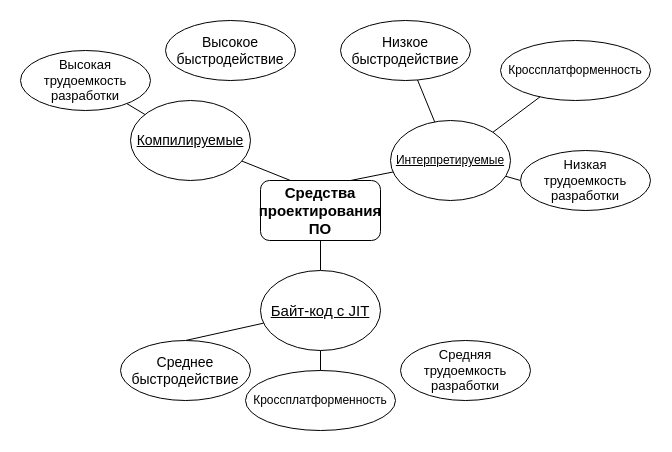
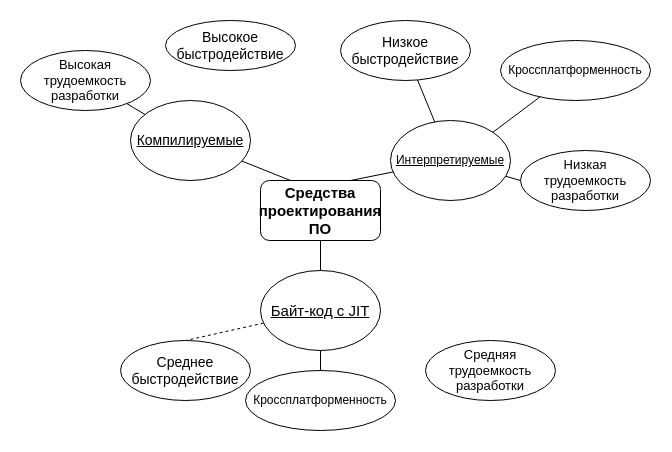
  <mxCell id="0" />
  <mxCell id="1" parent="0" />
  <mxCell id="2" value="Средства проектирования ПО" style="rounded=1;whiteSpace=wrap;html=1;fontSize=15;fontStyle=1" parent="1" vertex="1"><mxGeometry x="260" y="180" width="120" height="60" as="geometry" /></mxCell>
  <mxCell id="3" style="rounded=0;orthogonalLoop=1;jettySize=auto;html=1;entryX=0.25;entryY=0;entryDx=0;entryDy=0;endArrow=none;endFill=0;" parent="1" source="4" target="2" edge="1"><mxGeometry relative="1" as="geometry" /></mxCell>
  <mxCell id="4" value="Компилируемые" style="ellipse;whiteSpace=wrap;html=1;fontSize=14;fontStyle=4" parent="1" vertex="1"><mxGeometry x="130" y="100" width="120" height="80" as="geometry" /></mxCell>
  <mxCell id="5" style="rounded=0;orthogonalLoop=1;jettySize=auto;html=1;entryX=0.75;entryY=0;entryDx=0;entryDy=0;endArrow=none;endFill=0;" parent="1" source="7" target="2" edge="1"><mxGeometry relative="1" as="geometry" /></mxCell>
  <mxCell id="6" style="rounded=0;orthogonalLoop=1;jettySize=auto;html=1;entryX=0;entryY=0.5;entryDx=0;entryDy=0;endArrow=none;endFill=0;" parent="1" source="7" target="19" edge="1"><mxGeometry relative="1" as="geometry" /></mxCell>
  <mxCell id="7" value="Интерпретируемые" style="ellipse;whiteSpace=wrap;html=1;fontSize=12;fontStyle=4" parent="1" vertex="1"><mxGeometry x="390" y="120" width="120" height="80" as="geometry" /></mxCell>
  <mxCell id="8" style="edgeStyle=orthogonalEdgeStyle;rounded=0;orthogonalLoop=1;jettySize=auto;html=1;entryX=0.5;entryY=1;entryDx=0;entryDy=0;endArrow=none;endFill=0;" parent="1" source="11" target="2" edge="1"><mxGeometry relative="1" as="geometry" /></mxCell>
- <mxCell id="9" style="rounded=0;orthogonalLoop=1;jettySize=auto;html=1;entryX=0.5;entryY=0;entryDx=0;entryDy=0;endArrow=none;endFill=0;" parent="1" source="11" target="20" edge="1"><mxGeometry relative="1" as="geometry" /></mxCell>
+ <mxCell id="9" style="rounded=0;orthogonalLoop=1;jettySize=auto;html=1;entryX=0.5;entryY=0;entryDx=0;entryDy=0;endArrow=none;endFill=0;dashed=1;" parent="1" source="11" target="20" edge="1"><mxGeometry relative="1" as="geometry" /></mxCell>
  <mxCell id="10" style="edgeStyle=orthogonalEdgeStyle;rounded=0;orthogonalLoop=1;jettySize=auto;html=1;entryX=0.5;entryY=0;entryDx=0;entryDy=0;endArrow=none;endFill=0;" parent="1" source="11" target="22" edge="1"><mxGeometry relative="1" as="geometry" /></mxCell>
  <mxCell id="11" value="Байт-код с JIT" style="ellipse;whiteSpace=wrap;html=1;fontSize=15;fontStyle=4" parent="1" vertex="1"><mxGeometry x="260" y="270" width="120" height="80" as="geometry" /></mxCell>
- <mxCell id="12" value="Высокое быстродействие" style="ellipse;whiteSpace=wrap;html=1;fontSize=14;" parent="1" vertex="1"><mxGeometry x="165" y="20" width="130" height="60" as="geometry" /></mxCell>
+ <mxCell id="12" value="Высокое быстродействие" style="ellipse;whiteSpace=wrap;html=1;fontSize=14;" parent="1" vertex="1"><mxGeometry x="165" y="20" width="130" height="50" as="geometry" /></mxCell>
  <mxCell id="13" style="rounded=0;orthogonalLoop=1;jettySize=auto;html=1;endArrow=none;endFill=0;" parent="1" source="14" target="4" edge="1"><mxGeometry relative="1" as="geometry" /></mxCell>
  <mxCell id="14" value="Высокая &lt;br style=&quot;font-size: 13px;&quot;&gt;трудоемкость разработки" style="ellipse;whiteSpace=wrap;html=1;fontSize=13;" parent="1" vertex="1"><mxGeometry x="20" y="50" width="130" height="60" as="geometry" /></mxCell>
  <mxCell id="15" style="rounded=0;orthogonalLoop=1;jettySize=auto;html=1;endArrow=none;endFill=0;" parent="1" source="16" target="7" edge="1"><mxGeometry relative="1" as="geometry" /></mxCell>
  <mxCell id="16" value="Низкое быстродействие" style="ellipse;whiteSpace=wrap;html=1;fontSize=14;" parent="1" vertex="1"><mxGeometry x="340" y="20" width="130" height="60" as="geometry" /></mxCell>
  <mxCell id="17" style="rounded=0;orthogonalLoop=1;jettySize=auto;html=1;entryX=1;entryY=0;entryDx=0;entryDy=0;endArrow=none;endFill=0;" parent="1" source="18" target="7" edge="1"><mxGeometry relative="1" as="geometry" /></mxCell>
  <mxCell id="18" value="Кроссплатформенность" style="ellipse;whiteSpace=wrap;html=1;fontSize=12;" parent="1" vertex="1"><mxGeometry x="500" y="40" width="150" height="60" as="geometry" /></mxCell>
  <mxCell id="19" value="Низкая&lt;br style=&quot;font-size: 13px;&quot;&gt;трудоемкость разработки" style="ellipse;whiteSpace=wrap;html=1;fontSize=13;" parent="1" vertex="1"><mxGeometry x="520" y="150" width="130" height="60" as="geometry" /></mxCell>
  <mxCell id="20" value="Среднее быстродействие" style="ellipse;whiteSpace=wrap;html=1;fontSize=14;" parent="1" vertex="1"><mxGeometry x="120" y="340" width="130" height="60" as="geometry" /></mxCell>
- <mxCell id="21" value="Средняя&lt;br style=&quot;font-size: 13px;&quot;&gt;трудоемкость разработки" style="ellipse;whiteSpace=wrap;html=1;fontSize=13;" parent="1" vertex="1"><mxGeometry x="400" y="340" width="130" height="60" as="geometry" /></mxCell>
+ <mxCell id="21" value="Средняя&lt;br style=&quot;font-size: 13px;&quot;&gt;трудоемкость разработки" style="ellipse;whiteSpace=wrap;html=1;fontSize=13;" parent="1" vertex="1"><mxGeometry x="425" y="340" width="130" height="60" as="geometry" /></mxCell>
  <mxCell id="22" value="Кроссплатформенность" style="ellipse;whiteSpace=wrap;html=1;" parent="1" vertex="1"><mxGeometry x="245" y="370" width="150" height="60" as="geometry" /></mxCell>
